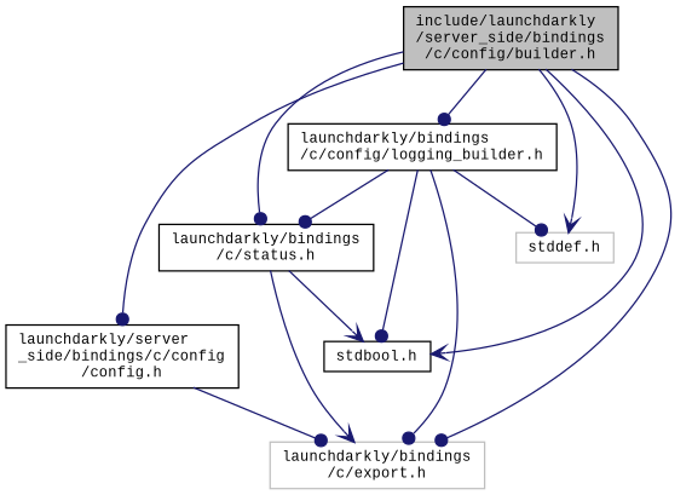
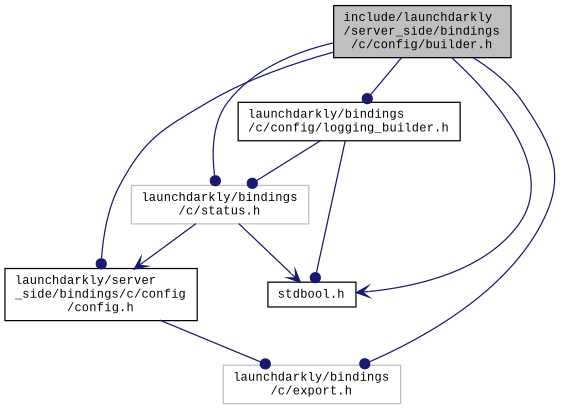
  digraph {
    fontname="Liberation Mono"
    node [color=black fillcolor=white fontname="Liberation Mono" fontsize=10 shape=record style=filled]
    edge [arrowhead=dot color=midnightblue fontname="Liberation Mono" fontsize=10 labelfontname=Helvetica labelfontsize=10 style=solid]
    n1 [fillcolor=grey75 fontcolor=black height=0.2 label="include/launchdarkly\l/server_side/bindings\l/c/config/builder.h" width=0.4]
    n2 [height=0.2 label="launchdarkly/server\l_side/bindings/c/config\l/config.h" width=0.4]
    n3 [color=grey75 height=0.2 label="launchdarkly/bindings\l/c/export.h" width=0.4]
    n4 [height=0.2 label="launchdarkly/bindings\l/c/config/logging_builder.h" width=0.4]
-   n5 [height=0.2 label="launchdarkly/bindings\l/c/status.h" width=0.4]
+   n5 [color=grey75 height=0.2 label="launchdarkly/bindings\l/c/status.h" width=0.4]
    n6 [height=0.2 label="stdbool.h" width=0.4]
-   n7 [color=grey75 height=0.2 label="stddef.h" width=0.4]
    n1 -> n2
    n1 -> n3
    n1 -> n4
    n1 -> n5
    n1 -> n6 [arrowhead=vee]
-   n1 -> n7 [arrowhead=vee]
    n2 -> n3
-   n4 -> n3
    n4 -> n5
    n4 -> n6
-   n4 -> n7
-   n5 -> n3 [arrowhead=vee]
+   n5 -> n2 [arrowhead=vee]
    n5 -> n6 [arrowhead=vee]
  }
